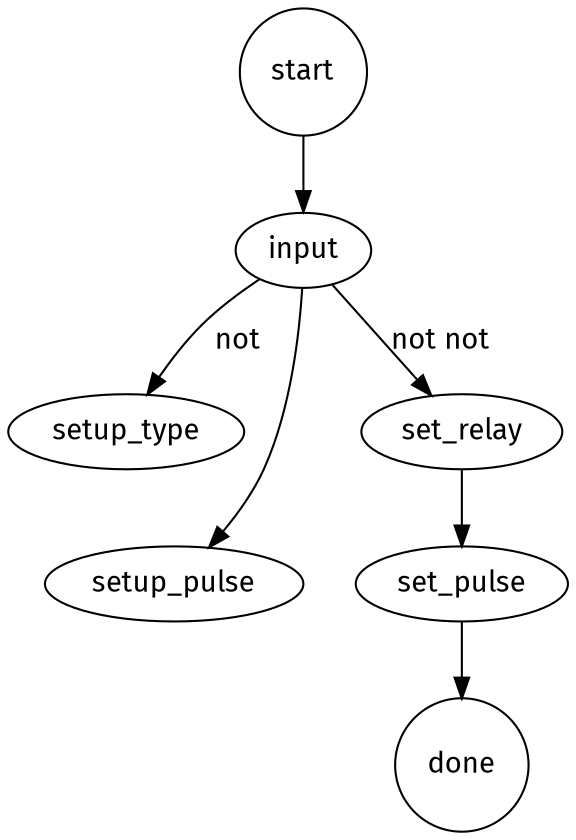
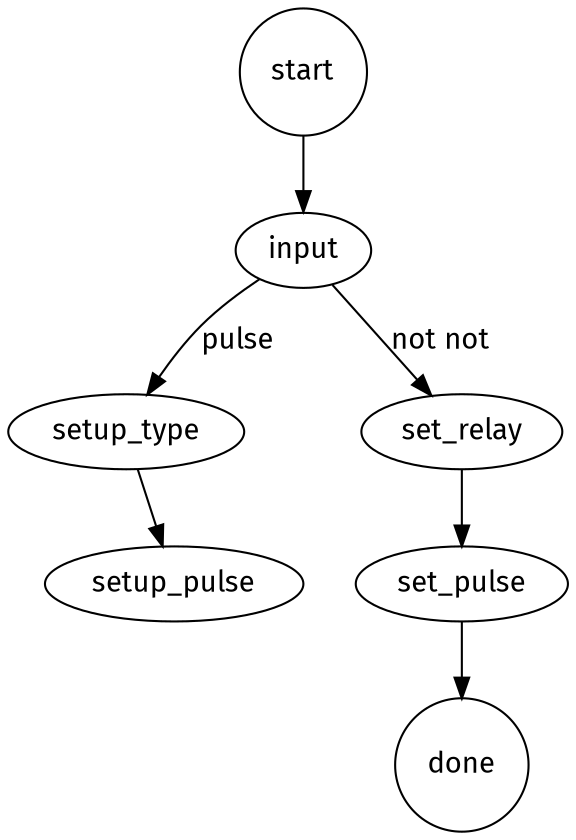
  digraph {
    fontname="Fira Sans"
    node [fontname="Fira Sans"]
    edge [fontname="Fira Sans"]
    start [shape=circle]
    input
    setup_type
    set_relay
    done [shape=circle]
    setup_pulse
    n7 [label=set_pulse]
    start -> input
-   input -> setup_type [label=not]
+   input -> setup_type [label=pulse]
    input -> set_relay [label="not not"]
-   input -> setup_pulse
+   setup_type -> setup_pulse
    set_relay -> n7
    n7 -> done
  }
